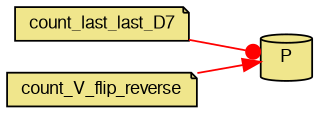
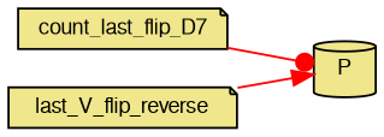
  digraph {
    rankdir=LR
    node [color=black fillcolor=khaki fontname=FreeSans fontsize=10 shape=note style=filled]
    edge [color=red fontname=FreeSans fontsize=10 labelfontname=FreeSans labelfontsize=10 style=solid]
-   n1 [fontcolor=black height=0.2 label=count_last_last_D7 width=0.4]
+   n1 [fontcolor=black height=0.2 label=count_last_flip_D7 width=0.4]
    n2 [height=0.2 label=P shape=cylinder width=0.4]
-   n3 [height=0.2 label=count_V_flip_reverse width=0.4]
+   n3 [height=0.2 label=last_V_flip_reverse width=0.4]
    n1 -> n2 [arrowhead=dot]
    n3 -> n2 [arrowhead=normal]
  }
